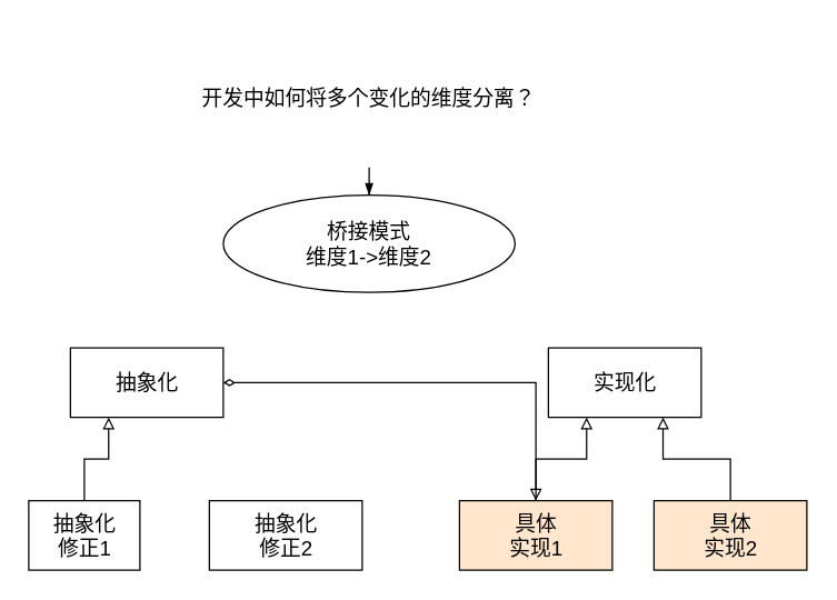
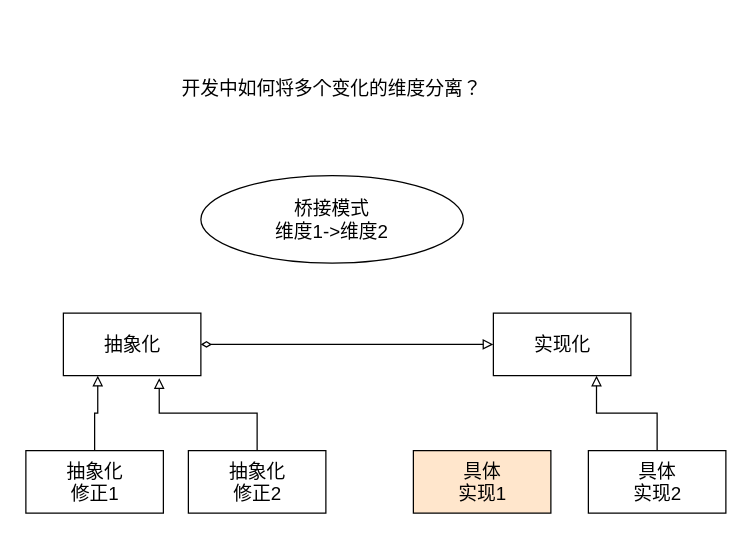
  <mxCell id="0" />
  <mxCell id="1" parent="0" />
- <mxCell id="2" value="" style="edgeStyle=orthogonalEdgeStyle;rounded=0;orthogonalLoop=1;jettySize=auto;html=1;fontSize=15;endArrow=blockThin;endFill=1;" edge="1" parent="1" source="3" target="4"><mxGeometry relative="1" as="geometry" /></mxCell>
  <mxCell id="3" value="开发中如何将多个变化的维度分离？" style="text;html=1;strokeColor=none;fillColor=none;align=center;verticalAlign=middle;whiteSpace=wrap;rounded=0;fontSize=15;" vertex="1" parent="1"><mxGeometry x="110" y="20" width="310" height="100" as="geometry" /></mxCell>
  <mxCell id="4" value="桥接模式&lt;br&gt;维度1-&amp;gt;维度2" style="ellipse;whiteSpace=wrap;html=1;fontSize=15;" vertex="1" parent="1"><mxGeometry x="160" y="140" width="210" height="70" as="geometry" /></mxCell>
- <mxCell id="5" style="edgeStyle=orthogonalEdgeStyle;rounded=0;orthogonalLoop=1;jettySize=auto;html=1;fontSize=15;endArrow=block;endFill=0;startArrow=diamondThin;startFill=0;" edge="1" parent="1" source="6" target="13"><mxGeometry relative="1" as="geometry"><mxPoint x="400" y="275" as="targetPoint" /></mxGeometry></mxCell>
+ <mxCell id="5" style="edgeStyle=orthogonalEdgeStyle;rounded=0;orthogonalLoop=1;jettySize=auto;html=1;fontSize=15;endArrow=block;endFill=0;startArrow=diamondThin;startFill=0;" edge="1" parent="1" source="6" target="11"><mxGeometry relative="1" as="geometry"><mxPoint x="400" y="275" as="targetPoint" /></mxGeometry></mxCell>
  <mxCell id="6" value="抽象化" style="html=1;fontSize=15;" vertex="1" parent="1"><mxGeometry x="50" y="250" width="110" height="50" as="geometry" /></mxCell>
  <mxCell id="7" style="edgeStyle=orthogonalEdgeStyle;rounded=0;orthogonalLoop=1;jettySize=auto;html=1;entryX=0.25;entryY=1;entryDx=0;entryDy=0;fontSize=15;endArrow=block;endFill=0;" edge="1" parent="1" source="8" target="6"><mxGeometry relative="1" as="geometry" /></mxCell>
- <mxCell id="8" value="抽象化&lt;br&gt;修正1" style="html=1;fontSize=15;" vertex="1" parent="1"><mxGeometry x="20" y="360" width="80" height="50" as="geometry" /></mxCell>
+ <mxCell id="8" value="抽象化&lt;br&gt;修正1" style="html=1;fontSize=15;" vertex="1" parent="1"><mxGeometry x="20" y="360" width="110" height="50" as="geometry" /></mxCell>
+ <mxCell id="9" style="edgeStyle=orthogonalEdgeStyle;rounded=0;orthogonalLoop=1;jettySize=auto;html=1;entryX=0.697;entryY=1.04;entryDx=0;entryDy=0;entryPerimeter=0;fontSize=15;endArrow=block;endFill=0;" edge="1" parent="1" source="10" target="6"><mxGeometry relative="1" as="geometry" /></mxCell>
  <mxCell id="10" value="抽象化&lt;br&gt;修正2" style="html=1;fontSize=15;" vertex="1" parent="1"><mxGeometry x="150" y="360" width="110" height="50" as="geometry" /></mxCell>
  <mxCell id="11" value="实现化" style="html=1;fontSize=15;" vertex="1" parent="1"><mxGeometry x="394" y="250" width="110" height="50" as="geometry" /></mxCell>
- <mxCell id="12" style="edgeStyle=orthogonalEdgeStyle;rounded=0;orthogonalLoop=1;jettySize=auto;html=1;entryX=0.25;entryY=1;entryDx=0;entryDy=0;fontSize=15;startArrow=none;startFill=0;endArrow=block;endFill=0;" edge="1" parent="1" source="13" target="11"><mxGeometry relative="1" as="geometry" /></mxCell>
  <mxCell id="13" value="具体&lt;br&gt;实现1" style="html=1;fontSize=15;fillColor=#ffe6cc;" vertex="1" parent="1"><mxGeometry x="330" y="360" width="110" height="50" as="geometry" /></mxCell>
  <mxCell id="14" style="edgeStyle=orthogonalEdgeStyle;rounded=0;orthogonalLoop=1;jettySize=auto;html=1;entryX=0.75;entryY=1;entryDx=0;entryDy=0;fontSize=15;startArrow=none;startFill=0;endArrow=block;endFill=0;" edge="1" parent="1" source="15" target="11"><mxGeometry relative="1" as="geometry" /></mxCell>
- <mxCell id="15" value="具体&lt;br&gt;实现2" style="html=1;fontSize=15;fillColor=#ffe6cc;" vertex="1" parent="1"><mxGeometry x="470" y="360" width="110" height="50" as="geometry" /></mxCell>
+ <mxCell id="15" value="具体&lt;br&gt;实现2" style="html=1;fontSize=15;" vertex="1" parent="1"><mxGeometry x="470" y="360" width="110" height="50" as="geometry" /></mxCell>
